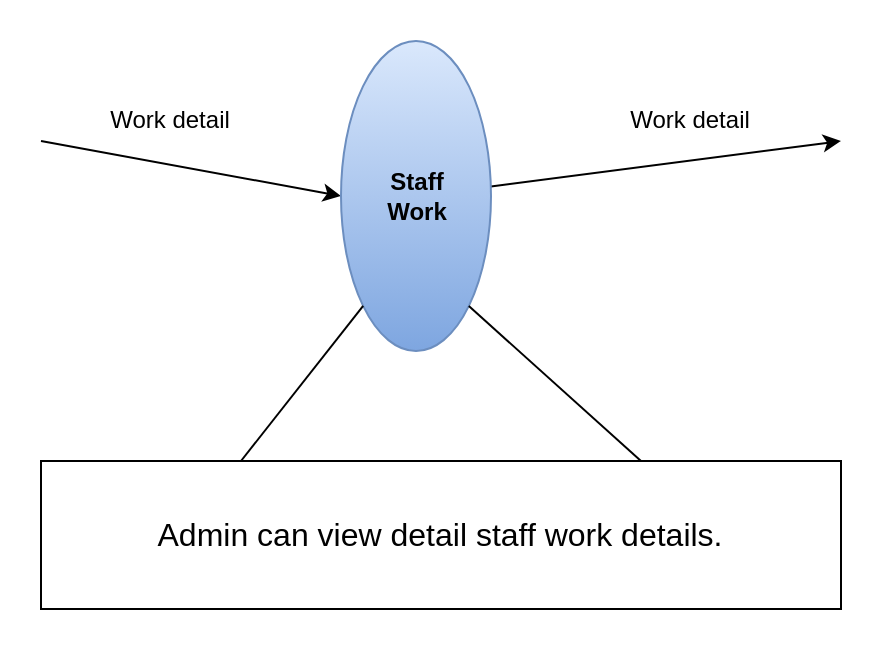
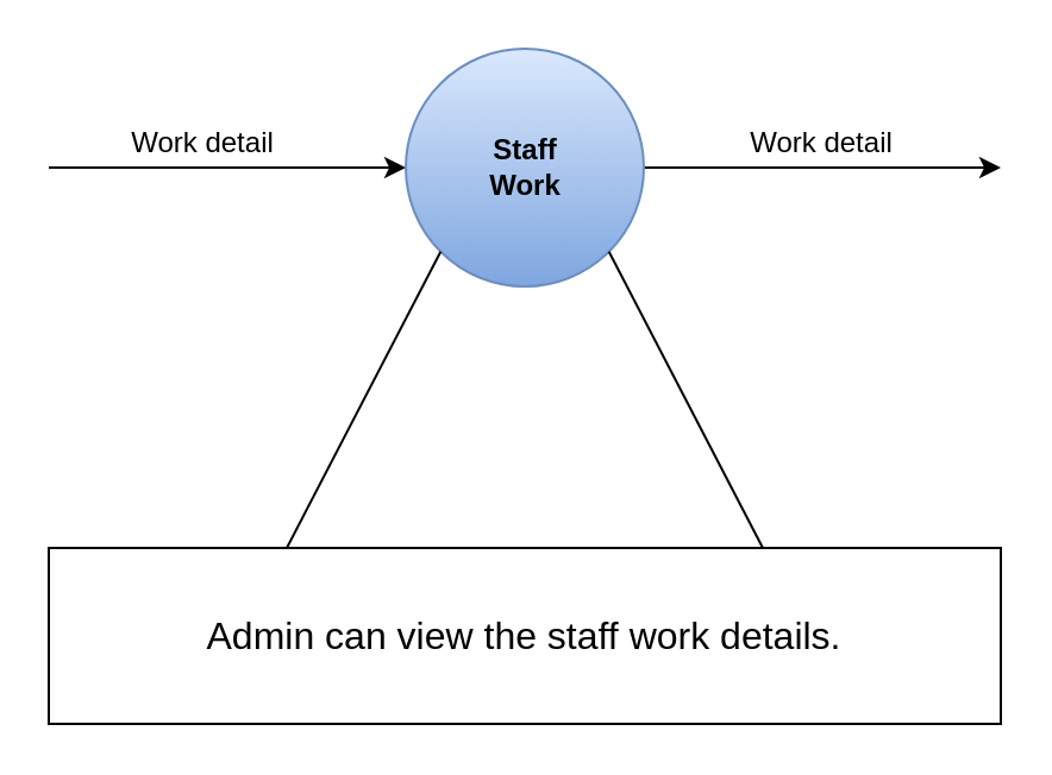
  <mxCell id="0" />
  <mxCell id="1" parent="0" />
  <mxCell id="2" value="" style="endArrow=classic;html=1;strokeColor=#000000;entryX=0;entryY=0.5;entryDx=0;entryDy=0;" parent="1" target="4" edge="1"><mxGeometry width="50" height="50" relative="1" as="geometry"><mxPoint x="20" y="70" as="sourcePoint" /><mxPoint x="160" y="70" as="targetPoint" /></mxGeometry></mxCell>
  <mxCell id="3" value="" style="edgeStyle=none;html=1;strokeColor=#000000;" parent="1" source="4" edge="1"><mxGeometry relative="1" as="geometry"><mxPoint x="420" y="70" as="targetPoint" /></mxGeometry></mxCell>
- <mxCell id="4" value="&lt;font color=&quot;#000000&quot;&gt;&lt;b&gt;Staff&lt;br&gt;Work&lt;br&gt;&lt;/b&gt;&lt;/font&gt;" style="shape=ellipse;html=1;dashed=0;whitespace=wrap;aspect=fixed;perimeter=ellipsePerimeter;fillColor=#dae8fc;gradientColor=#7ea6e0;strokeColor=#6c8ebf;" parent="1" vertex="1"><mxGeometry x="170" y="20" width="75" height="155" as="geometry" /></mxCell>
- <mxCell id="5" value="&lt;div&gt;&lt;font style=&quot;font-size: 16px;&quot; color=&quot;#000000&quot;&gt;Admin can view detail staff work details.&lt;/font&gt;&lt;/div&gt;" style="rounded=0;whiteSpace=wrap;html=1;fillColor=none;strokeColor=#000000;" parent="1" vertex="1"><mxGeometry x="20" y="230" width="400" height="74" as="geometry" /></mxCell>
+ <mxCell id="4" value="&lt;font color=&quot;#000000&quot;&gt;&lt;b&gt;Staff&lt;br&gt;Work&lt;br&gt;&lt;/b&gt;&lt;/font&gt;" style="shape=ellipse;html=1;dashed=0;whitespace=wrap;aspect=fixed;perimeter=ellipsePerimeter;fillColor=#dae8fc;gradientColor=#7ea6e0;strokeColor=#6c8ebf;" parent="1" vertex="1"><mxGeometry x="170" y="20" width="100" height="100" as="geometry" /></mxCell>
+ <mxCell id="5" value="&lt;div&gt;&lt;font style=&quot;font-size: 16px;&quot; color=&quot;#000000&quot;&gt;Admin can view the staff work details.&lt;/font&gt;&lt;/div&gt;" style="rounded=0;whiteSpace=wrap;html=1;fillColor=none;strokeColor=#000000;" parent="1" vertex="1"><mxGeometry x="20" y="230" width="400" height="74" as="geometry" /></mxCell>
  <mxCell id="6" value="" style="endArrow=none;html=1;strokeColor=#000000;fontColor=#000000;exitX=1;exitY=1;exitDx=0;exitDy=0;entryX=0.75;entryY=0;entryDx=0;entryDy=0;" parent="1" source="4" target="5" edge="1"><mxGeometry width="50" height="50" relative="1" as="geometry"><mxPoint x="260" y="300" as="sourcePoint" /><mxPoint x="310" y="250" as="targetPoint" /></mxGeometry></mxCell>
  <mxCell id="7" value="" style="endArrow=none;html=1;strokeColor=#000000;fontColor=#000000;exitX=0;exitY=1;exitDx=0;exitDy=0;entryX=0.25;entryY=0;entryDx=0;entryDy=0;" parent="1" source="4" target="5" edge="1"><mxGeometry width="50" height="50" relative="1" as="geometry"><mxPoint x="275.355" y="115.355" as="sourcePoint" /><mxPoint x="337.5" y="240" as="targetPoint" /></mxGeometry></mxCell>
  <mxCell id="8" value="Work detail" style="text;html=1;strokeColor=none;fillColor=none;align=center;verticalAlign=middle;whiteSpace=wrap;rounded=0;labelBackgroundColor=none;fontColor=#000000;" parent="1" vertex="1"><mxGeometry x="20" y="50" width="130" height="20" as="geometry" /></mxCell>
  <mxCell id="9" value="Work detail" style="text;html=1;strokeColor=none;fillColor=none;align=center;verticalAlign=middle;whiteSpace=wrap;rounded=0;labelBackgroundColor=none;fontColor=#000000;" parent="1" vertex="1"><mxGeometry x="280" y="50" width="130" height="20" as="geometry" /></mxCell>
